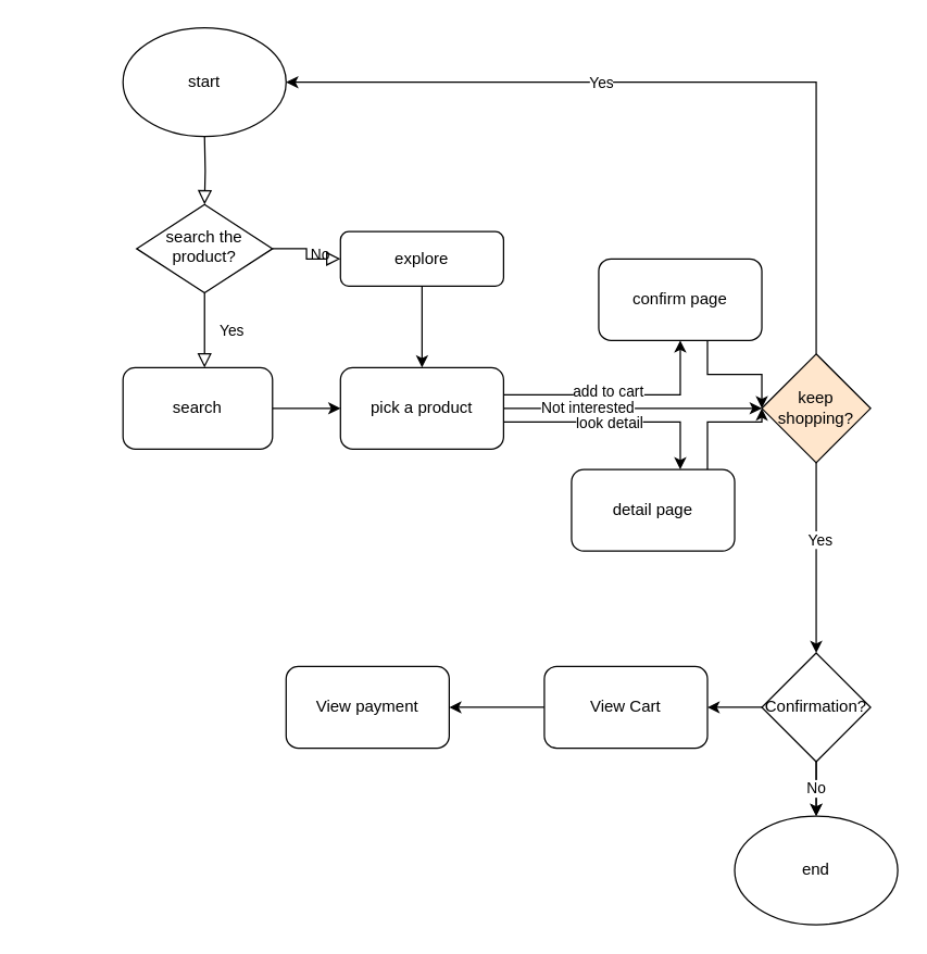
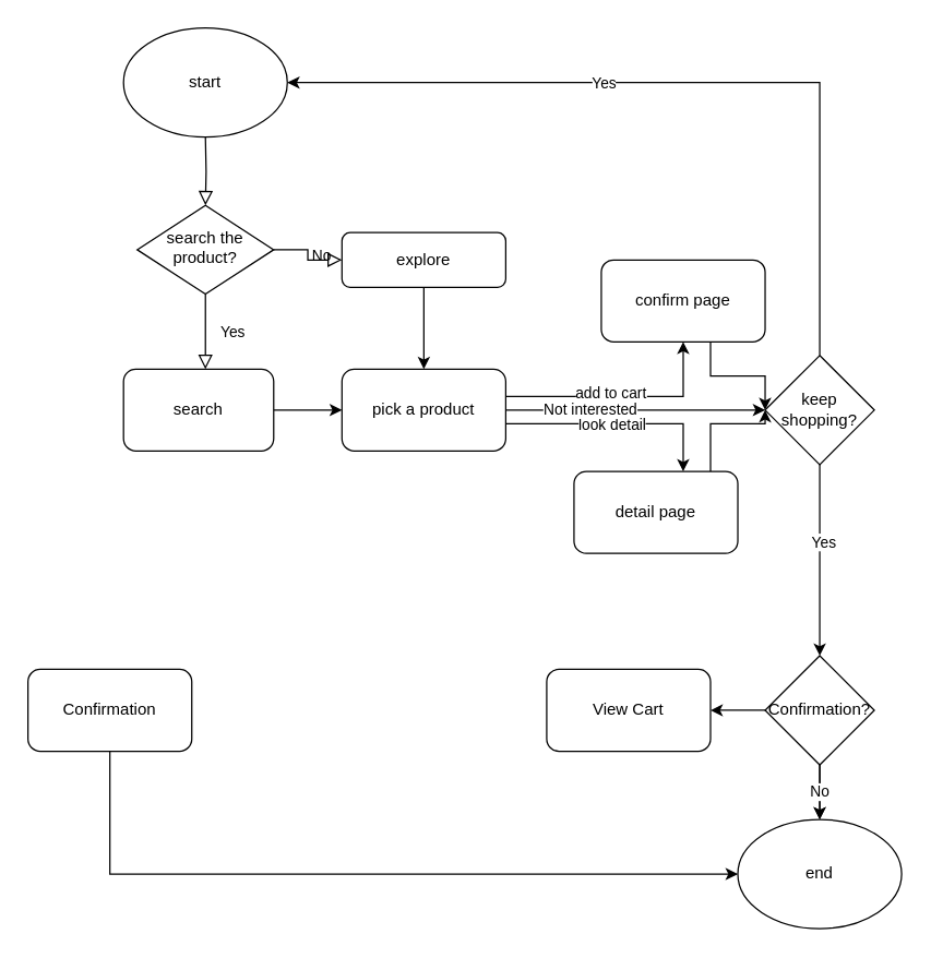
  <mxCell id="0" />
  <mxCell id="1" parent="0" />
  <mxCell id="2" value="" style="rounded=0;html=1;jettySize=auto;orthogonalLoop=1;fontSize=11;endArrow=block;endFill=0;endSize=8;strokeWidth=1;shadow=0;labelBackgroundColor=none;edgeStyle=orthogonalEdgeStyle;" parent="1" target="5" edge="1"><mxGeometry relative="1" as="geometry"><mxPoint x="150" y="100" as="sourcePoint" /></mxGeometry></mxCell>
  <mxCell id="3" value="Yes" style="rounded=0;html=1;jettySize=auto;orthogonalLoop=1;fontSize=11;endArrow=block;endFill=0;endSize=8;strokeWidth=1;shadow=0;labelBackgroundColor=none;edgeStyle=orthogonalEdgeStyle;" parent="1" source="5" edge="1"><mxGeometry y="20" relative="1" as="geometry"><mxPoint as="offset" /><mxPoint x="150" y="270" as="targetPoint" /></mxGeometry></mxCell>
  <mxCell id="4" value="No" style="edgeStyle=orthogonalEdgeStyle;rounded=0;html=1;jettySize=auto;orthogonalLoop=1;fontSize=11;endArrow=block;endFill=0;endSize=8;strokeWidth=1;shadow=0;labelBackgroundColor=none;" parent="1" source="5" target="7" edge="1"><mxGeometry y="10" relative="1" as="geometry"><mxPoint as="offset" /></mxGeometry></mxCell>
  <mxCell id="5" value="search the product?" style="rhombus;whiteSpace=wrap;html=1;shadow=0;fontFamily=Helvetica;fontSize=12;align=center;strokeWidth=1;spacing=6;spacingTop=-4;" parent="1" vertex="1"><mxGeometry x="100" y="150" width="100" height="65" as="geometry" /></mxCell>
  <mxCell id="6" style="edgeStyle=orthogonalEdgeStyle;rounded=0;orthogonalLoop=1;jettySize=auto;html=1;entryX=0.5;entryY=0;entryDx=0;entryDy=0;" parent="1" source="7" target="17" edge="1"><mxGeometry relative="1" as="geometry" /></mxCell>
  <mxCell id="7" value="explore" style="rounded=1;whiteSpace=wrap;html=1;fontSize=12;glass=0;strokeWidth=1;shadow=0;" parent="1" vertex="1"><mxGeometry x="250" y="170" width="120" height="40" as="geometry" /></mxCell>
  <mxCell id="8" style="edgeStyle=orthogonalEdgeStyle;rounded=0;orthogonalLoop=1;jettySize=auto;html=1;entryX=0;entryY=0.5;entryDx=0;entryDy=0;" parent="1" source="9" target="17" edge="1"><mxGeometry relative="1" as="geometry" /></mxCell>
  <mxCell id="9" value="search&lt;br&gt;" style="rounded=1;whiteSpace=wrap;html=1;" parent="1" vertex="1"><mxGeometry x="90" y="270" width="110" height="60" as="geometry" /></mxCell>
  <mxCell id="10" value="start&lt;br&gt;" style="ellipse;whiteSpace=wrap;html=1;" parent="1" vertex="1"><mxGeometry x="90" y="20" width="120" height="80" as="geometry" /></mxCell>
  <mxCell id="11" style="edgeStyle=orthogonalEdgeStyle;rounded=0;orthogonalLoop=1;jettySize=auto;html=1;" parent="1" source="17" target="19" edge="1"><mxGeometry relative="1" as="geometry"><Array as="points"><mxPoint x="500" y="310" /></Array></mxGeometry></mxCell>
  <mxCell id="12" value="look detail" style="edgeLabel;html=1;align=center;verticalAlign=middle;resizable=0;points=[];" parent="11" vertex="1" connectable="0"><mxGeometry x="-0.071" y="2" relative="1" as="geometry"><mxPoint y="2" as="offset" /></mxGeometry></mxCell>
  <mxCell id="13" style="edgeStyle=orthogonalEdgeStyle;rounded=0;orthogonalLoop=1;jettySize=auto;html=1;entryX=0.5;entryY=1;entryDx=0;entryDy=0;" parent="1" source="17" target="21" edge="1"><mxGeometry relative="1" as="geometry"><Array as="points"><mxPoint x="500" y="290" /></Array></mxGeometry></mxCell>
  <mxCell id="14" value="add to cart" style="edgeLabel;html=1;align=center;verticalAlign=middle;resizable=0;points=[];" parent="13" vertex="1" connectable="0"><mxGeometry x="-0.108" y="3" relative="1" as="geometry"><mxPoint as="offset" /></mxGeometry></mxCell>
  <mxCell id="15" style="edgeStyle=orthogonalEdgeStyle;rounded=0;orthogonalLoop=1;jettySize=auto;html=1;" parent="1" source="17" edge="1"><mxGeometry relative="1" as="geometry"><mxPoint x="560" y="300" as="targetPoint" /></mxGeometry></mxCell>
  <mxCell id="16" value="Not interested" style="edgeLabel;html=1;align=center;verticalAlign=middle;resizable=0;points=[];" parent="15" vertex="1" connectable="0"><mxGeometry x="-0.356" y="1" relative="1" as="geometry"><mxPoint as="offset" /></mxGeometry></mxCell>
  <mxCell id="17" value="pick a product" style="rounded=1;whiteSpace=wrap;html=1;" parent="1" vertex="1"><mxGeometry x="250" y="270" width="120" height="60" as="geometry" /></mxCell>
  <mxCell id="18" style="edgeStyle=orthogonalEdgeStyle;rounded=0;orthogonalLoop=1;jettySize=auto;html=1;entryX=0;entryY=0.5;entryDx=0;entryDy=0;" edge="1" parent="1" source="19" target="26"><mxGeometry relative="1" as="geometry"><Array as="points"><mxPoint x="520" y="310" /><mxPoint x="560" y="310" /></Array></mxGeometry></mxCell>
  <mxCell id="19" value="detail page" style="rounded=1;whiteSpace=wrap;html=1;" parent="1" vertex="1"><mxGeometry x="420" y="345" width="120" height="60" as="geometry" /></mxCell>
  <mxCell id="20" style="edgeStyle=orthogonalEdgeStyle;rounded=0;orthogonalLoop=1;jettySize=auto;html=1;" edge="1" parent="1" source="21"><mxGeometry relative="1" as="geometry"><mxPoint x="560" y="300" as="targetPoint" /><Array as="points"><mxPoint x="520" y="275" /><mxPoint x="560" y="275" /></Array></mxGeometry></mxCell>
  <mxCell id="21" value="confirm page" style="rounded=1;whiteSpace=wrap;html=1;" parent="1" vertex="1"><mxGeometry x="440" y="190" width="120" height="60" as="geometry" /></mxCell>
  <mxCell id="22" style="edgeStyle=orthogonalEdgeStyle;rounded=0;orthogonalLoop=1;jettySize=auto;html=1;entryX=1;entryY=0.5;entryDx=0;entryDy=0;" parent="1" source="26" target="10" edge="1"><mxGeometry relative="1" as="geometry"><Array as="points"><mxPoint x="600" y="60" /></Array></mxGeometry></mxCell>
  <mxCell id="23" value="Yes" style="edgeLabel;html=1;align=center;verticalAlign=middle;resizable=0;points=[];" parent="22" vertex="1" connectable="0"><mxGeometry x="0.216" relative="1" as="geometry"><mxPoint as="offset" /></mxGeometry></mxCell>
  <mxCell id="24" style="edgeStyle=orthogonalEdgeStyle;rounded=0;orthogonalLoop=1;jettySize=auto;html=1;" parent="1" source="26" edge="1"><mxGeometry relative="1" as="geometry"><mxPoint x="600" y="480" as="targetPoint" /></mxGeometry></mxCell>
  <mxCell id="25" value="Yes" style="edgeLabel;html=1;align=center;verticalAlign=middle;resizable=0;points=[];" parent="24" vertex="1" connectable="0"><mxGeometry x="-0.199" y="2" relative="1" as="geometry"><mxPoint as="offset" /></mxGeometry></mxCell>
- <mxCell id="26" value="keep shopping?" style="rhombus;whiteSpace=wrap;html=1;fillColor=#ffe6cc;" parent="1" vertex="1"><mxGeometry x="560" y="260" width="80" height="80" as="geometry" /></mxCell>
+ <mxCell id="26" value="keep shopping?" style="rhombus;whiteSpace=wrap;html=1;" parent="1" vertex="1"><mxGeometry x="560" y="260" width="80" height="80" as="geometry" /></mxCell>
  <mxCell id="27" style="edgeStyle=orthogonalEdgeStyle;rounded=0;orthogonalLoop=1;jettySize=auto;html=1;" parent="1" source="30" edge="1"><mxGeometry relative="1" as="geometry"><mxPoint x="600" y="600" as="targetPoint" /></mxGeometry></mxCell>
  <mxCell id="28" value="No" style="edgeStyle=orthogonalEdgeStyle;rounded=0;orthogonalLoop=1;jettySize=auto;html=1;" parent="1" source="30" target="31" edge="1"><mxGeometry relative="1" as="geometry" /></mxCell>
  <mxCell id="29" style="edgeStyle=orthogonalEdgeStyle;rounded=0;orthogonalLoop=1;jettySize=auto;html=1;" parent="1" source="30" target="33" edge="1"><mxGeometry relative="1" as="geometry" /></mxCell>
  <mxCell id="30" value="Confirmation?" style="rhombus;whiteSpace=wrap;html=1;" parent="1" vertex="1"><mxGeometry x="560" y="480" width="80" height="80" as="geometry" /></mxCell>
  <mxCell id="31" value="end" style="ellipse;whiteSpace=wrap;html=1;" parent="1" vertex="1"><mxGeometry x="540" y="600" width="120" height="80" as="geometry" /></mxCell>
- <mxCell id="32" style="edgeStyle=orthogonalEdgeStyle;rounded=0;orthogonalLoop=1;jettySize=auto;html=1;entryX=1;entryY=0.5;entryDx=0;entryDy=0;" parent="1" source="33" target="34" edge="1"><mxGeometry relative="1" as="geometry" /></mxCell>
  <mxCell id="33" value="View Cart" style="rounded=1;whiteSpace=wrap;html=1;" parent="1" vertex="1"><mxGeometry x="400" y="490" width="120" height="60" as="geometry" /></mxCell>
- <mxCell id="34" value="View payment" style="rounded=1;whiteSpace=wrap;html=1;" parent="1" vertex="1"><mxGeometry x="210" y="490" width="120" height="60" as="geometry" /></mxCell>
+ <mxCell id="35" style="edgeStyle=orthogonalEdgeStyle;rounded=0;orthogonalLoop=1;jettySize=auto;html=1;entryX=0;entryY=0.5;entryDx=0;entryDy=0;" parent="1" source="36" target="31" edge="1"><mxGeometry relative="1" as="geometry"><Array as="points"><mxPoint x="80" y="640" /></Array></mxGeometry></mxCell>
+ <mxCell id="36" value="Confirmation" style="rounded=1;whiteSpace=wrap;html=1;" parent="1" vertex="1"><mxGeometry x="20" y="490" width="120" height="60" as="geometry" /></mxCell>
